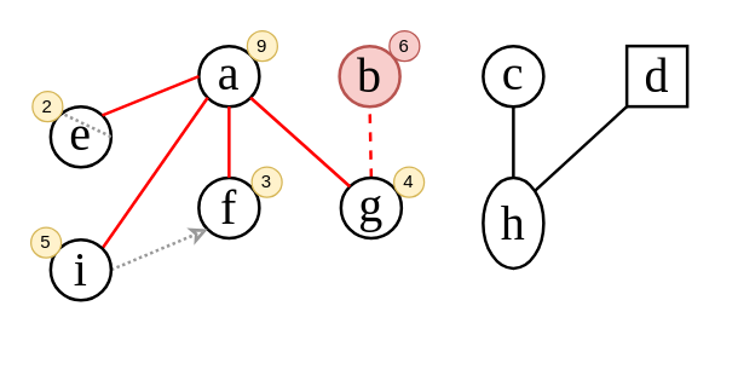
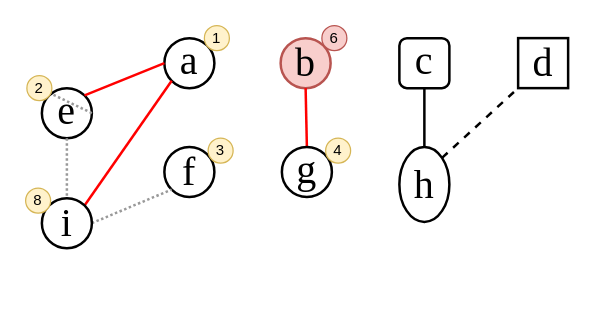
  <mxCell id="0" />
  <mxCell id="1" parent="0" />
  <mxCell id="2" value="" style="group" parent="1" vertex="1" connectable="0"><mxGeometry x="20" y="20" width="446" height="210" as="geometry" /></mxCell>
  <mxCell id="3" value="a" style="ellipse;whiteSpace=wrap;html=1;aspect=fixed;strokeWidth=2;fontFamily=Times New Roman;fontSize=32;spacingTop=-5;" parent="2" vertex="1"><mxGeometry x="111" y="10" width="40" height="40" as="geometry" /></mxCell>
  <mxCell id="4" value="b" style="ellipse;whiteSpace=wrap;html=1;aspect=fixed;strokeWidth=2;fontFamily=Times New Roman;fontSize=32;fillColor=#f8cecc;strokeColor=#b85450;" parent="2" vertex="1"><mxGeometry x="204" y="10" width="40" height="40" as="geometry" /></mxCell>
- <mxCell id="5" value="c" style="ellipse;whiteSpace=wrap;html=1;aspect=fixed;strokeWidth=2;fontFamily=Times New Roman;fontSize=32;spacingTop=-5;" parent="2" vertex="1"><mxGeometry x="299" y="10" width="40" height="40" as="geometry" /></mxCell>
+ <mxCell id="5" value="c" style="whiteSpace=wrap;html=1;aspect=fixed;strokeWidth=2;fontFamily=Times New Roman;fontSize=32;spacingTop=-5;rounded=1;" parent="2" vertex="1"><mxGeometry x="299" y="10" width="40" height="40" as="geometry" /></mxCell>
  <mxCell id="6" value="d" style="whiteSpace=wrap;html=1;aspect=fixed;strokeWidth=2;fontFamily=Times New Roman;fontSize=32;rounded=0;" parent="2" vertex="1"><mxGeometry x="394" y="10" width="40" height="40" as="geometry" /></mxCell>
  <mxCell id="7" value="e" style="ellipse;whiteSpace=wrap;html=1;aspect=fixed;strokeWidth=2;fontFamily=Times New Roman;fontSize=32;spacingTop=-5;" parent="2" vertex="1"><mxGeometry x="13" y="50" width="40" height="40" as="geometry" /></mxCell>
  <mxCell id="8" style="edgeStyle=none;rounded=0;orthogonalLoop=1;jettySize=auto;html=1;exitX=0;exitY=0.5;exitDx=0;exitDy=0;entryX=1;entryY=0;entryDx=0;entryDy=0;strokeWidth=2;fontFamily=Times New Roman;fontSize=32;endArrow=none;endFill=0;strokeColor=#FF0000;" parent="2" source="3" target="7" edge="1"><mxGeometry relative="1" as="geometry" /></mxCell>
  <mxCell id="9" value="f" style="ellipse;whiteSpace=wrap;html=1;aspect=fixed;strokeWidth=2;fontFamily=Times New Roman;fontSize=32;" parent="2" vertex="1"><mxGeometry x="111" y="97" width="40" height="40" as="geometry" /></mxCell>
- <mxCell id="10" style="edgeStyle=none;rounded=0;orthogonalLoop=1;jettySize=auto;html=1;exitX=0.5;exitY=1;exitDx=0;exitDy=0;entryX=0.5;entryY=0;entryDx=0;entryDy=0;strokeWidth=2;fontFamily=Times New Roman;fontSize=32;endArrow=none;endFill=0;strokeColor=#FF0000;" parent="2" source="3" target="9" edge="1"><mxGeometry relative="1" as="geometry" /></mxCell>
  <mxCell id="11" style="rounded=0;orthogonalLoop=1;jettySize=auto;html=1;exitX=1;exitY=0.5;exitDx=0;exitDy=0;fontFamily=Times New Roman;fontSize=32;strokeWidth=2;endArrow=none;endFill=0;strokeColor=#999999;dashed=1;dashPattern=1 1;" parent="2" source="7" target="24" edge="1"><mxGeometry relative="1" as="geometry" /></mxCell>
- <mxCell id="12" style="edgeStyle=none;rounded=0;orthogonalLoop=1;jettySize=auto;html=1;exitX=0.5;exitY=0;exitDx=0;exitDy=0;entryX=0.5;entryY=1;entryDx=0;entryDy=0;strokeWidth=2;fontFamily=Times New Roman;fontSize=32;endArrow=none;endFill=0;strokeColor=#FF0000;dashed=1;" parent="2" source="13" target="4" edge="1"><mxGeometry relative="1" as="geometry" /></mxCell>
+ <mxCell id="12" style="edgeStyle=none;rounded=0;orthogonalLoop=1;jettySize=auto;html=1;exitX=0.5;exitY=0;exitDx=0;exitDy=0;entryX=0.5;entryY=1;entryDx=0;entryDy=0;strokeWidth=2;fontFamily=Times New Roman;fontSize=32;endArrow=none;endFill=0;strokeColor=#FF0000;" parent="2" source="13" target="4" edge="1"><mxGeometry relative="1" as="geometry" /></mxCell>
  <mxCell id="13" value="g" style="ellipse;whiteSpace=wrap;html=1;aspect=fixed;strokeWidth=2;fontFamily=Times New Roman;fontSize=32;spacingTop=-5;" parent="2" vertex="1"><mxGeometry x="205" y="97" width="40" height="40" as="geometry" /></mxCell>
- <mxCell id="14" style="edgeStyle=none;rounded=0;orthogonalLoop=1;jettySize=auto;html=1;exitX=1;exitY=1;exitDx=0;exitDy=0;entryX=0;entryY=0;entryDx=0;entryDy=0;strokeWidth=2;fontFamily=Times New Roman;fontSize=32;endArrow=none;endFill=0;strokeColor=#FF0000;" parent="2" source="3" target="13" edge="1"><mxGeometry relative="1" as="geometry" /></mxCell>
- <mxCell id="15" style="edgeStyle=none;rounded=0;orthogonalLoop=1;jettySize=auto;html=1;exitX=1;exitY=0;exitDx=0;exitDy=0;entryX=0;entryY=1;entryDx=0;entryDy=0;strokeWidth=2;fontFamily=Times New Roman;fontSize=32;endArrow=none;endFill=0;strokeColor=#000000;" parent="2" source="16" target="6" edge="1"><mxGeometry relative="1" as="geometry" /></mxCell>
+ <mxCell id="15" style="edgeStyle=none;rounded=0;orthogonalLoop=1;jettySize=auto;html=1;exitX=1;exitY=0;exitDx=0;exitDy=0;entryX=0;entryY=1;entryDx=0;entryDy=0;strokeWidth=2;fontFamily=Times New Roman;fontSize=32;endArrow=none;endFill=0;strokeColor=#000000;dashed=1;" parent="2" source="16" target="6" edge="1"><mxGeometry relative="1" as="geometry" /></mxCell>
  <mxCell id="16" value="h" style="ellipse;whiteSpace=wrap;html=1;aspect=fixed;strokeWidth=2;fontFamily=Times New Roman;fontSize=32;" parent="2" vertex="1"><mxGeometry x="299" y="97" width="40" height="60" as="geometry" /></mxCell>
  <mxCell id="17" style="edgeStyle=none;rounded=0;orthogonalLoop=1;jettySize=auto;html=1;exitX=0.5;exitY=1;exitDx=0;exitDy=0;entryX=0.5;entryY=0;entryDx=0;entryDy=0;strokeWidth=2;fontFamily=Times New Roman;fontSize=32;endArrow=none;endFill=0;" parent="2" source="5" target="16" edge="1"><mxGeometry relative="1" as="geometry" /></mxCell>
- <mxCell id="18" style="edgeStyle=none;rounded=0;orthogonalLoop=1;jettySize=auto;html=1;exitX=1;exitY=0.5;exitDx=0;exitDy=0;entryX=0;entryY=1;entryDx=0;entryDy=0;strokeWidth=2;fontFamily=Times New Roman;fontSize=32;endArrow=classic;endFill=0;strokeColor=#999999;dashed=1;dashPattern=1 1;" parent="2" source="20" target="9" edge="1"><mxGeometry relative="1" as="geometry" /></mxCell>
+ <mxCell id="18" style="edgeStyle=none;rounded=0;orthogonalLoop=1;jettySize=auto;html=1;exitX=1;exitY=0.5;exitDx=0;exitDy=0;entryX=0;entryY=1;entryDx=0;entryDy=0;strokeWidth=2;fontFamily=Times New Roman;fontSize=32;endArrow=none;endFill=0;strokeColor=#999999;dashed=1;dashPattern=1 1;" parent="2" source="20" target="9" edge="1"><mxGeometry relative="1" as="geometry" /></mxCell>
  <mxCell id="19" style="edgeStyle=none;rounded=0;orthogonalLoop=1;jettySize=auto;html=1;exitX=1;exitY=0;exitDx=0;exitDy=0;entryX=0;entryY=1;entryDx=0;entryDy=0;strokeWidth=2;fontFamily=Times New Roman;fontSize=32;endArrow=none;endFill=0;strokeColor=#FF0000;" parent="2" source="20" target="3" edge="1"><mxGeometry relative="1" as="geometry" /></mxCell>
  <mxCell id="20" value="i" style="ellipse;whiteSpace=wrap;html=1;aspect=fixed;strokeWidth=2;fontFamily=Times New Roman;fontSize=32;" parent="2" vertex="1"><mxGeometry x="13" y="138" width="40" height="40" as="geometry" /></mxCell>
+ <mxCell id="21" style="edgeStyle=none;rounded=0;orthogonalLoop=1;jettySize=auto;html=1;exitX=0.5;exitY=1;exitDx=0;exitDy=0;entryX=0.5;entryY=0;entryDx=0;entryDy=0;strokeWidth=2;fontFamily=Times New Roman;fontSize=32;endArrow=none;endFill=0;strokeColor=#999999;dashed=1;dashPattern=1 1;" parent="2" source="7" target="20" edge="1"><mxGeometry relative="1" as="geometry" /></mxCell>
  <mxCell id="22" style="edgeStyle=none;rounded=0;orthogonalLoop=1;jettySize=auto;html=1;exitX=1;exitY=1;exitDx=0;exitDy=0;strokeWidth=2;fontFamily=Times New Roman;fontSize=32;endArrow=none;endFill=0;" parent="2" source="7" target="7" edge="1"><mxGeometry relative="1" as="geometry" /></mxCell>
- <mxCell id="23" value="9" style="ellipse;whiteSpace=wrap;html=1;aspect=fixed;fillColor=#fff2cc;strokeColor=#d6b656;container=0;" parent="2" vertex="1"><mxGeometry x="143" width="20" height="20" as="geometry" /></mxCell>
+ <mxCell id="23" value="1" style="ellipse;whiteSpace=wrap;html=1;aspect=fixed;fillColor=#fff2cc;strokeColor=#d6b656;container=0;" parent="2" vertex="1"><mxGeometry x="143" width="20" height="20" as="geometry" /></mxCell>
  <mxCell id="24" value="2" style="ellipse;whiteSpace=wrap;html=1;aspect=fixed;fillColor=#fff2cc;strokeColor=#d6b656;container=0;" parent="2" vertex="1"><mxGeometry x="1" y="40" width="20" height="20" as="geometry" /></mxCell>
  <mxCell id="25" value="3" style="ellipse;whiteSpace=wrap;html=1;aspect=fixed;fillColor=#fff2cc;strokeColor=#d6b656;container=0;" parent="2" vertex="1"><mxGeometry x="146" y="90" width="20" height="20" as="geometry" /></mxCell>
- <mxCell id="26" value="5" style="ellipse;whiteSpace=wrap;html=1;aspect=fixed;fillColor=#fff2cc;strokeColor=#d6b656;container=0;" parent="2" vertex="1"><mxGeometry y="130" width="20" height="20" as="geometry" /></mxCell>
+ <mxCell id="26" value="8" style="ellipse;whiteSpace=wrap;html=1;aspect=fixed;fillColor=#fff2cc;strokeColor=#d6b656;container=0;" parent="2" vertex="1"><mxGeometry y="130" width="20" height="20" as="geometry" /></mxCell>
  <mxCell id="27" value="4" style="ellipse;whiteSpace=wrap;html=1;aspect=fixed;fillColor=#fff2cc;strokeColor=#d6b656;container=0;" parent="2" vertex="1"><mxGeometry x="240" y="90" width="20" height="20" as="geometry" /></mxCell>
  <mxCell id="28" value="6" style="ellipse;whiteSpace=wrap;html=1;aspect=fixed;fillColor=#f8cecc;strokeColor=#b85450;container=0;" parent="2" vertex="1"><mxGeometry x="237" width="20" height="20" as="geometry" /></mxCell>
